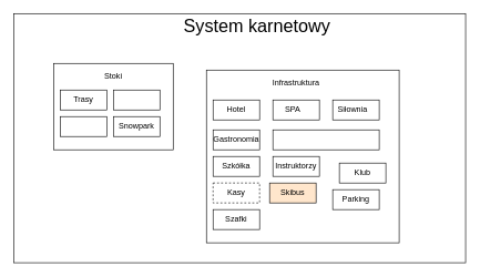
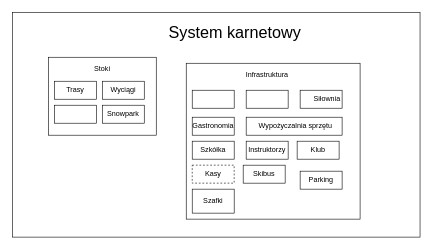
  <mxCell id="0" />
  <mxCell id="1" parent="0" />
  <mxCell id="2" value="" style="rounded=0;whiteSpace=wrap;html=1;" vertex="1" parent="1"><mxGeometry x="20" y="20" width="680" height="375" as="geometry" /></mxCell>
  <mxCell id="3" value="" style="rounded=0;whiteSpace=wrap;html=1;" vertex="1" parent="1"><mxGeometry x="80" y="95" width="180" height="130" as="geometry" /></mxCell>
  <mxCell id="4" value="Stoki" style="text;html=1;strokeColor=none;fillColor=none;align=center;verticalAlign=middle;whiteSpace=wrap;rounded=0;" vertex="1" parent="1"><mxGeometry x="150" y="105" width="40" height="20" as="geometry" /></mxCell>
  <mxCell id="5" value="" style="rounded=0;whiteSpace=wrap;html=1;" vertex="1" parent="1"><mxGeometry x="90" y="135" width="70" height="30" as="geometry" /></mxCell>
  <mxCell id="6" value="" style="rounded=0;whiteSpace=wrap;html=1;" vertex="1" parent="1"><mxGeometry x="170" y="135" width="70" height="30" as="geometry" /></mxCell>
  <mxCell id="7" value="" style="rounded=0;whiteSpace=wrap;html=1;" vertex="1" parent="1"><mxGeometry x="90" y="175" width="70" height="30" as="geometry" /></mxCell>
  <mxCell id="8" value="" style="rounded=0;whiteSpace=wrap;html=1;" vertex="1" parent="1"><mxGeometry x="170" y="175" width="70" height="30" as="geometry" /></mxCell>
  <mxCell id="9" value="Trasy" style="text;html=1;strokeColor=none;fillColor=none;align=center;verticalAlign=middle;whiteSpace=wrap;rounded=0;" vertex="1" parent="1"><mxGeometry x="105" y="140" width="40" height="20" as="geometry" /></mxCell>
+ <mxCell id="10" value="Wyciągi" style="text;html=1;strokeColor=none;fillColor=none;align=center;verticalAlign=middle;whiteSpace=wrap;rounded=0;" vertex="1" parent="1"><mxGeometry x="185" y="140" width="40" height="20" as="geometry" /></mxCell>
  <mxCell id="11" value="Text" style="text;html=1;strokeColor=none;fillColor=none;align=center;verticalAlign=middle;whiteSpace=wrap;rounded=0;" vertex="1" parent="1"><mxGeometry x="335" y="240" width="40" height="20" as="geometry" /></mxCell>
  <mxCell id="12" value="" style="rounded=0;whiteSpace=wrap;html=1;" vertex="1" parent="1"><mxGeometry x="310" y="105" width="290" height="260" as="geometry" /></mxCell>
  <mxCell id="13" value="Infrastruktura" style="text;html=1;strokeColor=none;fillColor=none;align=center;verticalAlign=middle;whiteSpace=wrap;rounded=0;" vertex="1" parent="1"><mxGeometry x="425" y="115" width="40" height="20" as="geometry" /></mxCell>
  <mxCell id="14" value="" style="rounded=0;whiteSpace=wrap;html=1;" vertex="1" parent="1"><mxGeometry x="410" y="195" width="160" height="30" as="geometry" /></mxCell>
  <mxCell id="15" value="" style="rounded=0;whiteSpace=wrap;html=1;" vertex="1" parent="1"><mxGeometry x="320" y="195" width="70" height="30" as="geometry" /></mxCell>
  <mxCell id="16" value="" style="rounded=0;whiteSpace=wrap;html=1;" vertex="1" parent="1"><mxGeometry x="500" y="150" width="70" height="30" as="geometry" /></mxCell>
  <mxCell id="17" value="" style="rounded=0;whiteSpace=wrap;html=1;" vertex="1" parent="1"><mxGeometry x="410" y="150" width="70" height="30" as="geometry" /></mxCell>
  <mxCell id="18" value="" style="rounded=0;whiteSpace=wrap;html=1;" vertex="1" parent="1"><mxGeometry x="320" y="150" width="70" height="30" as="geometry" /></mxCell>
  <mxCell id="19" value="Snowpark" style="text;html=1;strokeColor=none;fillColor=none;align=center;verticalAlign=middle;whiteSpace=wrap;rounded=0;" vertex="1" parent="1"><mxGeometry x="185" y="180" width="40" height="20" as="geometry" /></mxCell>
+ <mxCell id="20" value="Wypożyczalnia sprzętu" style="text;html=1;strokeColor=none;fillColor=none;align=center;verticalAlign=middle;whiteSpace=wrap;rounded=0;" vertex="1" parent="1"><mxGeometry x="425" y="200" width="135" height="20" as="geometry" /></mxCell>
  <mxCell id="21" value="Gastronomia" style="text;html=1;strokeColor=none;fillColor=none;align=center;verticalAlign=middle;whiteSpace=wrap;rounded=0;" vertex="1" parent="1"><mxGeometry x="335" y="200" width="40" height="20" as="geometry" /></mxCell>
- <mxCell id="22" value="Siłownia" style="text;html=1;strokeColor=none;fillColor=none;align=center;verticalAlign=middle;whiteSpace=wrap;rounded=0;" vertex="1" parent="1"><mxGeometry x="510" y="155" width="40" height="20" as="geometry" /></mxCell>
- <mxCell id="23" value="SPA" style="text;html=1;strokeColor=none;fillColor=none;align=center;verticalAlign=middle;whiteSpace=wrap;rounded=0;" vertex="1" parent="1"><mxGeometry x="420" y="155" width="40" height="20" as="geometry" /></mxCell>
- <mxCell id="24" value="Hotel" style="text;html=1;strokeColor=none;fillColor=none;align=center;verticalAlign=middle;whiteSpace=wrap;rounded=0;" vertex="1" parent="1"><mxGeometry x="335" y="155" width="40" height="20" as="geometry" /></mxCell>
+ <mxCell id="22" value="Siłownia" style="text;html=1;strokeColor=none;fillColor=none;align=center;verticalAlign=middle;whiteSpace=wrap;rounded=0;" vertex="1" parent="1"><mxGeometry x="525" y="155" width="40" height="20" as="geometry" /></mxCell>
  <mxCell id="25" value="Szkółka" style="rounded=0;whiteSpace=wrap;html=1;" vertex="1" parent="1"><mxGeometry x="320" y="235" width="70" height="30" as="geometry" /></mxCell>
  <mxCell id="26" value="Kasy" style="rounded=0;whiteSpace=wrap;html=1;dashed=1;" vertex="1" parent="1"><mxGeometry x="320" y="275" width="70" height="30" as="geometry" /></mxCell>
- <mxCell id="27" value="Klub" style="rounded=0;whiteSpace=wrap;html=1;" vertex="1" parent="1"><mxGeometry x="510" y="245" width="70" height="30" as="geometry" /></mxCell>
+ <mxCell id="27" value="Klub" style="rounded=0;whiteSpace=wrap;html=1;" vertex="1" parent="1"><mxGeometry x="495" y="235" width="70" height="30" as="geometry" /></mxCell>
  <mxCell id="28" value="Instruktorzy" style="rounded=0;whiteSpace=wrap;html=1;" vertex="1" parent="1"><mxGeometry x="410" y="235" width="70" height="30" as="geometry" /></mxCell>
- <mxCell id="29" value="&lt;font style=&quot;font-size: 27px&quot;&gt;System karnetowy&amp;nbsp;&lt;/font&gt;" style="text;html=1;strokeColor=none;fillColor=none;align=center;verticalAlign=middle;whiteSpace=wrap;rounded=0;" vertex="1" parent="1"><mxGeometry x="185" y="30" width="410" height="20" as="geometry" /></mxCell>
- <mxCell id="30" value="Skibus" style="rounded=0;whiteSpace=wrap;html=1;fillColor=#ffe6cc;" vertex="1" parent="1"><mxGeometry x="405" y="275" width="70" height="30" as="geometry" /></mxCell>
+ <mxCell id="29" value="&lt;font style=&quot;font-size: 27px&quot;&gt;System karnetowy&amp;nbsp;&lt;/font&gt;" style="text;html=1;strokeColor=none;fillColor=none;align=center;verticalAlign=middle;whiteSpace=wrap;rounded=0;" vertex="1" parent="1"><mxGeometry x="190" y="45" width="410" height="20" as="geometry" /></mxCell>
+ <mxCell id="30" value="Skibus" style="rounded=0;whiteSpace=wrap;html=1;" vertex="1" parent="1"><mxGeometry x="405" y="275" width="70" height="30" as="geometry" /></mxCell>
  <mxCell id="31" value="Parking" style="rounded=0;whiteSpace=wrap;html=1;" vertex="1" parent="1"><mxGeometry x="500" y="285" width="70" height="30" as="geometry" /></mxCell>
- <mxCell id="32" value="Szafki" style="rounded=0;whiteSpace=wrap;html=1;" vertex="1" parent="1"><mxGeometry x="320" y="315" width="70" height="30" as="geometry" /></mxCell>
+ <mxCell id="32" value="Szafki" style="rounded=0;whiteSpace=wrap;html=1;" vertex="1" parent="1"><mxGeometry x="320" y="315" width="70" height="40" as="geometry" /></mxCell>
